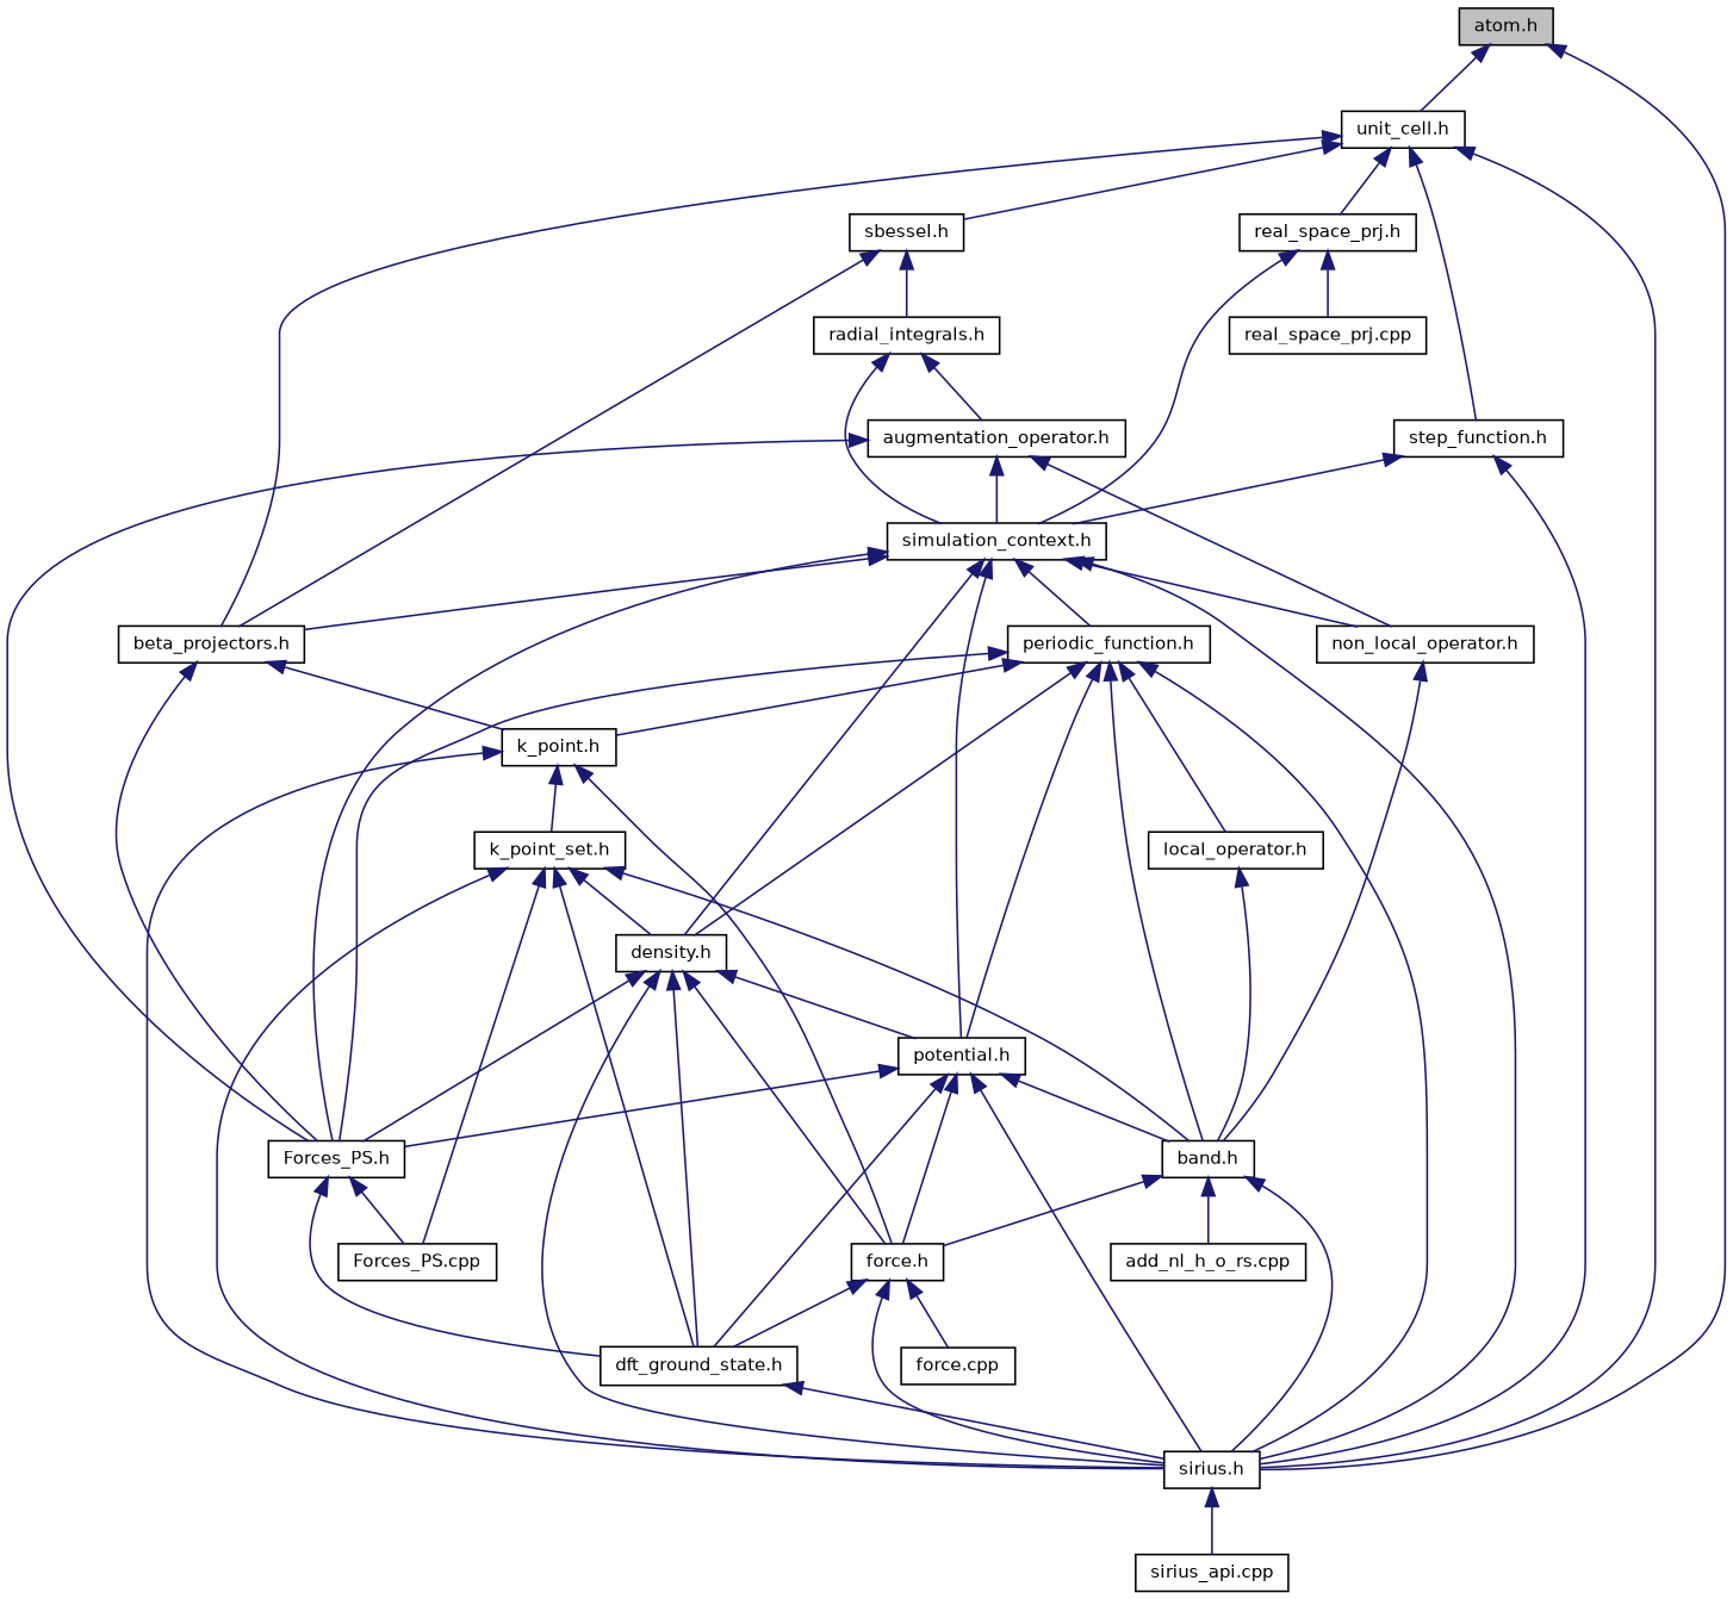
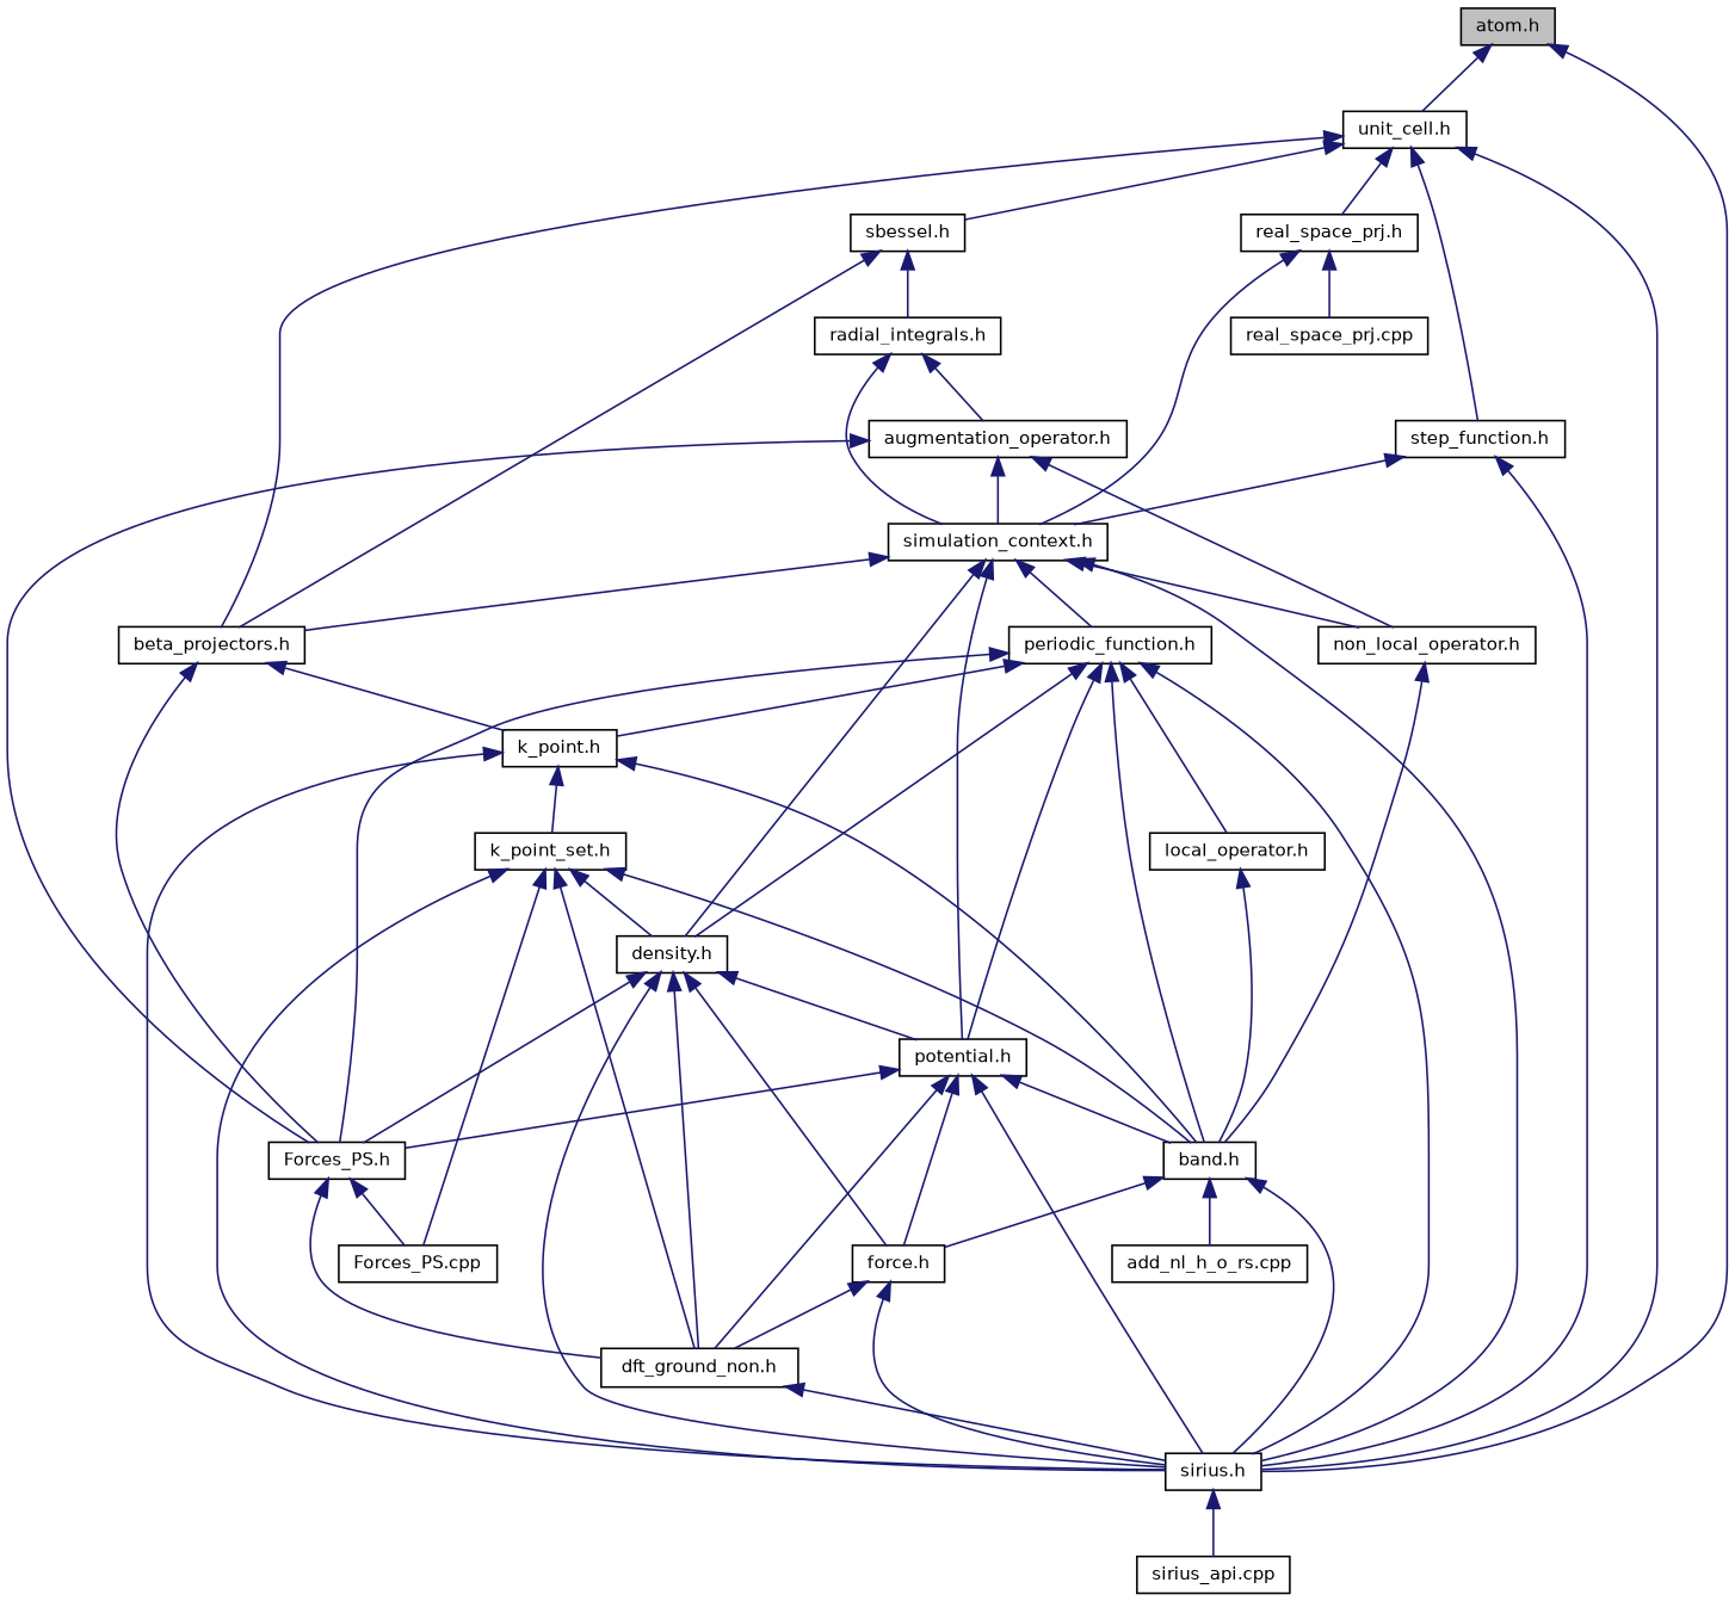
  digraph {
    node [color=black fillcolor=white fontname=Helvetica fontsize=10 shape=record style=filled]
    edge [color=midnightblue dir=back fontname=Helvetica fontsize=10 labelfontname=Helvetica labelfontsize=10 style=solid]
    n1 [fillcolor=grey75 fontcolor=black height=0.2 label="atom.h" width=0.4]
    n2 [height=0.2 label="unit_cell.h" width=0.4]
    n3 [height=0.2 label="sirius.h" width=0.4]
    n4 [height=0.2 label="sbessel.h" width=0.4]
    n5 [height=0.2 label="beta_projectors.h" width=0.4]
    n6 [height=0.2 label="step_function.h" width=0.4]
    n7 [height=0.2 label="real_space_prj.h" width=0.4]
    n8 [height=0.2 label="sirius_api.cpp" width=0.4]
    n9 [height=0.2 label="radial_integrals.h" width=0.4]
    n10 [height=0.2 label="Forces_PS.h" width=0.4]
    n11 [height=0.2 label="k_point.h" width=0.4]
    n12 [height=0.2 label="simulation_context.h" width=0.4]
    n13 [height=0.2 label="real_space_prj.cpp" width=0.4]
    n14 [height=0.2 label="augmentation_operator.h" width=0.4]
    n15 [height=0.2 label="non_local_operator.h" width=0.4]
    n16 [height=0.2 label="periodic_function.h" width=0.4]
    n17 [height=0.2 label="density.h" width=0.4]
    n18 [height=0.2 label="potential.h" width=0.4]
-   n19 [height=0.2 label="dft_ground_state.h" width=0.4]
+   n19 [height=0.2 label="dft_ground_non.h" width=0.4]
    n20 [height=0.2 label="Forces_PS.cpp" width=0.4]
    n21 [height=0.2 label="band.h" width=0.4]
    n22 [height=0.2 label="local_operator.h" width=0.4]
    n23 [height=0.2 label="force.h" width=0.4]
    n24 [height=0.2 label="add_nl_h_o_rs.cpp" width=0.4]
    n25 [height=0.2 label="k_point_set.h" width=0.4]
-   n26 [height=0.2 label="force.cpp" width=0.4]
    n1 -> n2
    n1 -> n3
    n2 -> n3
    n2 -> n4
    n2 -> n5
    n2 -> n6
    n2 -> n7
    n3 -> n8
    n4 -> n5
    n4 -> n9
    n5 -> n10
    n5 -> n11
    n6 -> n3
    n6 -> n12
    n7 -> n12
    n7 -> n13
    n9 -> n12
    n9 -> n14
    n10 -> n19
    n10 -> n20
    n11 -> n3
-   n11 -> n23
+   n11 -> n21
    n11 -> n25
    n12 -> n3
    n12 -> n5
-   n12 -> n10
    n12 -> n15
    n12 -> n16
    n12 -> n17
    n12 -> n18
    n14 -> n10
    n14 -> n12
    n14 -> n15
    n15 -> n21
    n16 -> n3
    n16 -> n10
    n16 -> n11
    n16 -> n17
    n16 -> n18
    n16 -> n21
    n16 -> n22
    n17 -> n3
    n17 -> n10
    n17 -> n18
    n17 -> n19
    n17 -> n23
    n18 -> n3
    n18 -> n10
    n18 -> n19
    n18 -> n21
    n18 -> n23
    n19 -> n3
    n21 -> n3
    n21 -> n23
    n21 -> n24
    n22 -> n21
    n23 -> n3
    n23 -> n19
-   n23 -> n26
    n25 -> n3
    n25 -> n17
    n25 -> n19
    n25 -> n20
    n25 -> n21
  }
